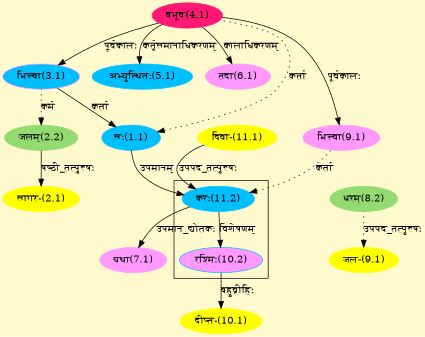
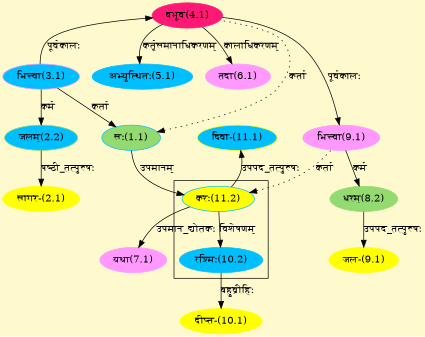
  digraph {
    bgcolor=lemonchiffon1
    compound=true
    rankdir=BT
    node [color="#00BFFF" style=filled]
    edge [dir=back]
-   n1 [label="रश्मिः(10.2)" fillcolor="#FF99FF"]
-   n2 [label="करः(11.2)"]
-   n3 [label="सः(1.1)"]
+   n1 [label="रश्मिः(10.2)"]
+   n2 [label="करः(11.2)" fillcolor="#FFFF00"]
+   n3 [label="सः(1.1)" fillcolor="#93DB70"]
    n4 [color="#FF99FF" label="भित्त्वा(9.1)"]
    n5 [color="#FF99FF" fillcolor="#00BFFF" label="भित्त्वा(3.1)"]
    n6 [color="#FF1975" label="बभूव(4.1)"]
    n7 [color="#FFFF00" label="सागर-(2.1)"]
-   n8 [color="#93DB70" label="जलम्(2.2)"]
+   n8 [color="#93DB70" label="जलम्(2.2)" fillcolor="#00BFFF"]
    n9 [label="अभ्युत्थितः(5.1)"]
    n10 [color="#FF99FF" label="तदा(6.1)"]
    n11 [color="#FF99FF" label="यथा(7.1)"]
    n12 [color="#FFFF00" label="जल-(9.1)"]
    n13 [color="#93DB70" label="धरम्(8.2)"]
    n14 [color="#FFFF00" label="दीप्त-(10.1)"]
-   n15 [color="#FFFF00" label="दिवा-(11.1)"]
+   n15 [color="#FFFF00" label="दिवा-(11.1)" fillcolor="#00BFFF"]
    subgraph cluster_1 {
      n1
      n2
    }
    n1 -> n2 [label="विशेषणम्"]
    n2 -> n3 [label="उपमानम्"]
    n2 -> n4 [label="कर्ता" style=dotted]
    n3 -> n5 [label="कर्ता"]
    n3 -> n6 [label="कर्ता" style=dotted]
    n4 -> n6 [label="पूर्वकालः"]
-   n5 -> n6 [label="पूर्वकालः"]
+   n6 -> n5 [label="पूर्वकालः"]
    n7 -> n8 [label="षष्ठी_तत्पुरुषः"]
-   n8 -> n5 [label="कर्म" style=dotted]
+   n8 -> n5 [label="कर्म"]
    n9 -> n6 [label="कर्तृसमानाधिकरणम्"]
    n10 -> n6 [label="कालाधिकरणम्"]
    n11 -> n2 [label="उपमान_द्योतकः"]
-   n12 -> n13 [label="उपपद_तत्पुरुषः" style=dotted]
+   n12 -> n13 [label="उपपद_तत्पुरुषः"]
+   n13 -> n4 [label="कर्म"]
    n14 -> n1 [label="बहुव्रीहिः"]
-   n2 -> n15 [label="उपपद_तत्पुरुषः"]
+   n15 -> n2 [label="उपपद_तत्पुरुषः"]
  }
